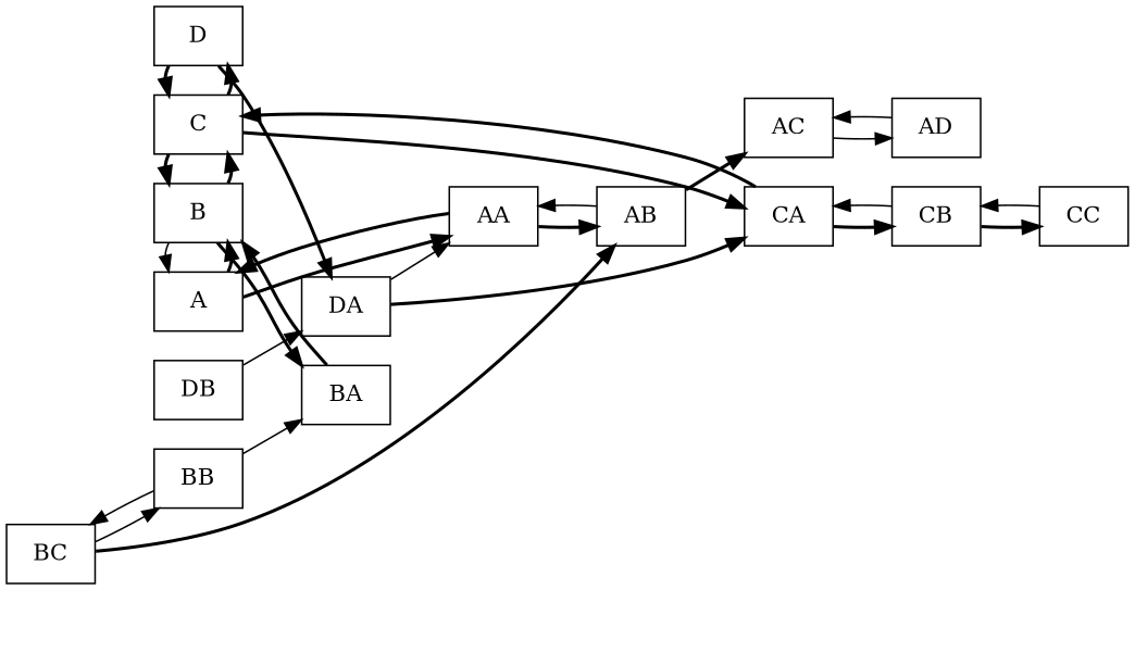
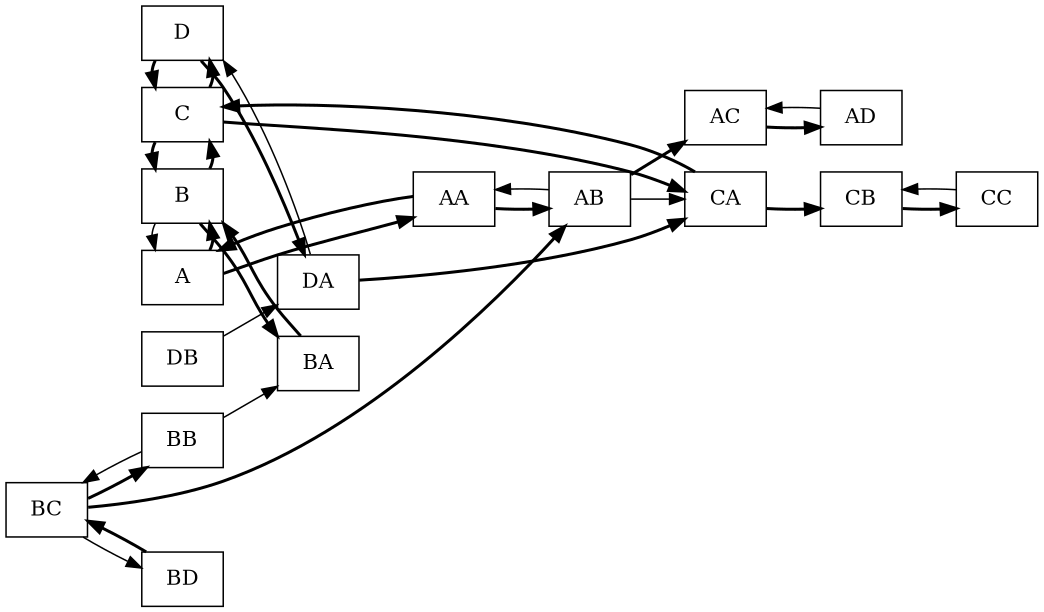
  digraph {
    ordering=in
    rankdir=LR
    node [shape=rectangle]
    edge [style=bold]
    n1 [label=A]
    n2 [label=B]
    n3 [label=C]
    n4 [label=D]
    n5 [label=AA]
    n6 [label=AB]
    n7 [label=AC]
    n8 [label=AD]
    n9 [label=BA]
    n10 [label=BB]
    n11 [label=BC]
+   n12 [label=BD]
    n13 [label=CA]
    n14 [label=CB]
    n15 [label=CC]
    n16 [label=DA]
    n17 [label=DB]
    subgraph sub_1 {
      rank=same
      n1
      n2
      n3
      n4
    }
    subgraph sub_2 {
      n1
      n5
      n6
      n7
      n8
    }
    subgraph sub_3 {
      n2
      n9
      n10
      n11
+     n12
    }
    subgraph sub_4 {
      n3
      n13
      n14
      n15
    }
    subgraph sub_5 {
      n4
      n16
      n17
    }
    n1 -> n2
    n1 -> n5
    n2 -> n1 [style=solid]
    n2 -> n3
    n2 -> n9
    n3 -> n2
    n3 -> n4
    n3 -> n13
    n4 -> n3
    n4 -> n16
    n5 -> n1
    n5 -> n6
    n6 -> n5 [style=solid]
    n6 -> n7
-   n7 -> n8 [style=solid]
+   n7 -> n8
    n8 -> n7 [style=solid]
    n9 -> n2
    n10 -> n9 [style=solid]
    n10 -> n11 [style=solid]
    n11 -> n6
-   n11 -> n10 [style=solid]
+   n11 -> n10
+   n11 -> n12 [style=solid]
+   n12 -> n11
    n13 -> n3
    n13 -> n14
-   n14 -> n13 [style=solid]
+   n6 -> n13 [style=solid]
    n14 -> n15
    n15 -> n14 [style=solid]
-   n16 -> n5 [style=solid]
+   n16 -> n4 [style=solid]
    n16 -> n13
    n17 -> n16 [style=solid]
  }
